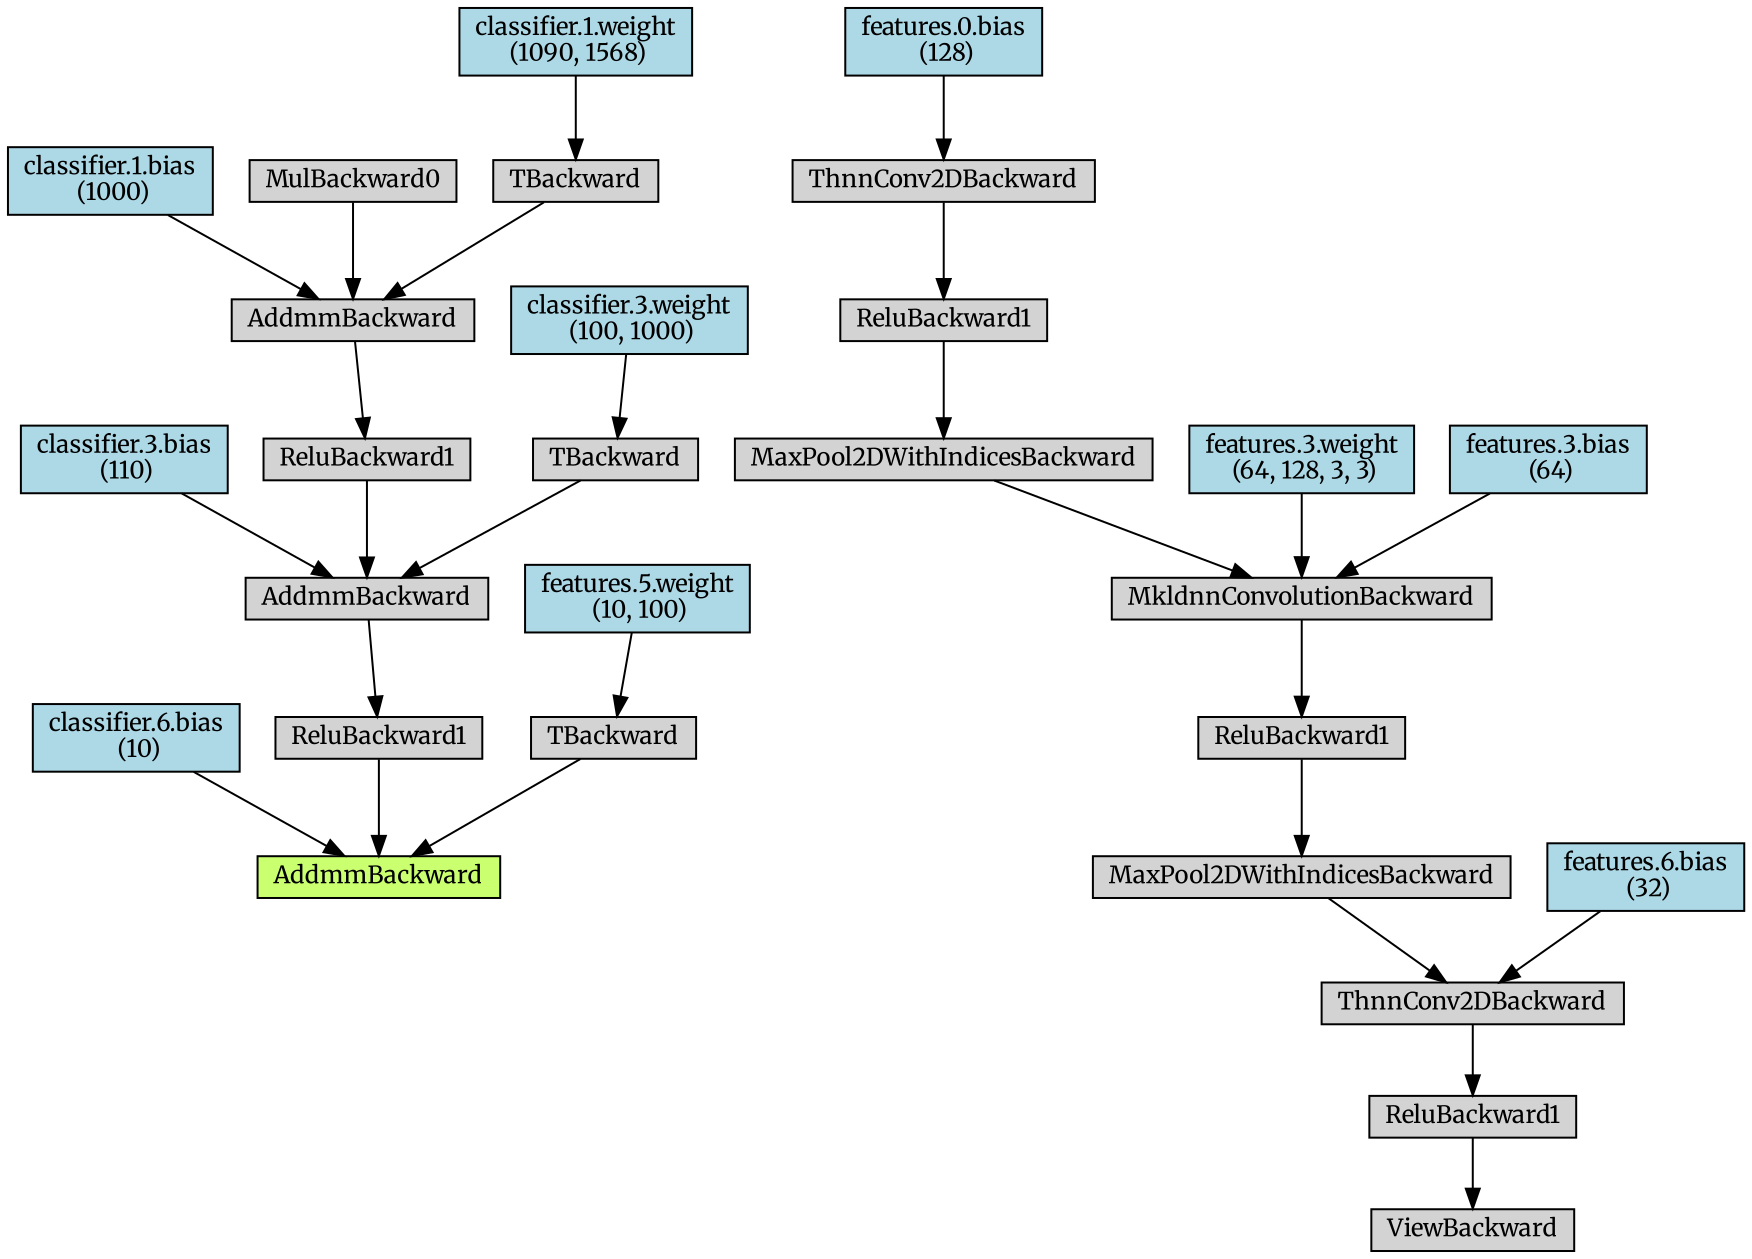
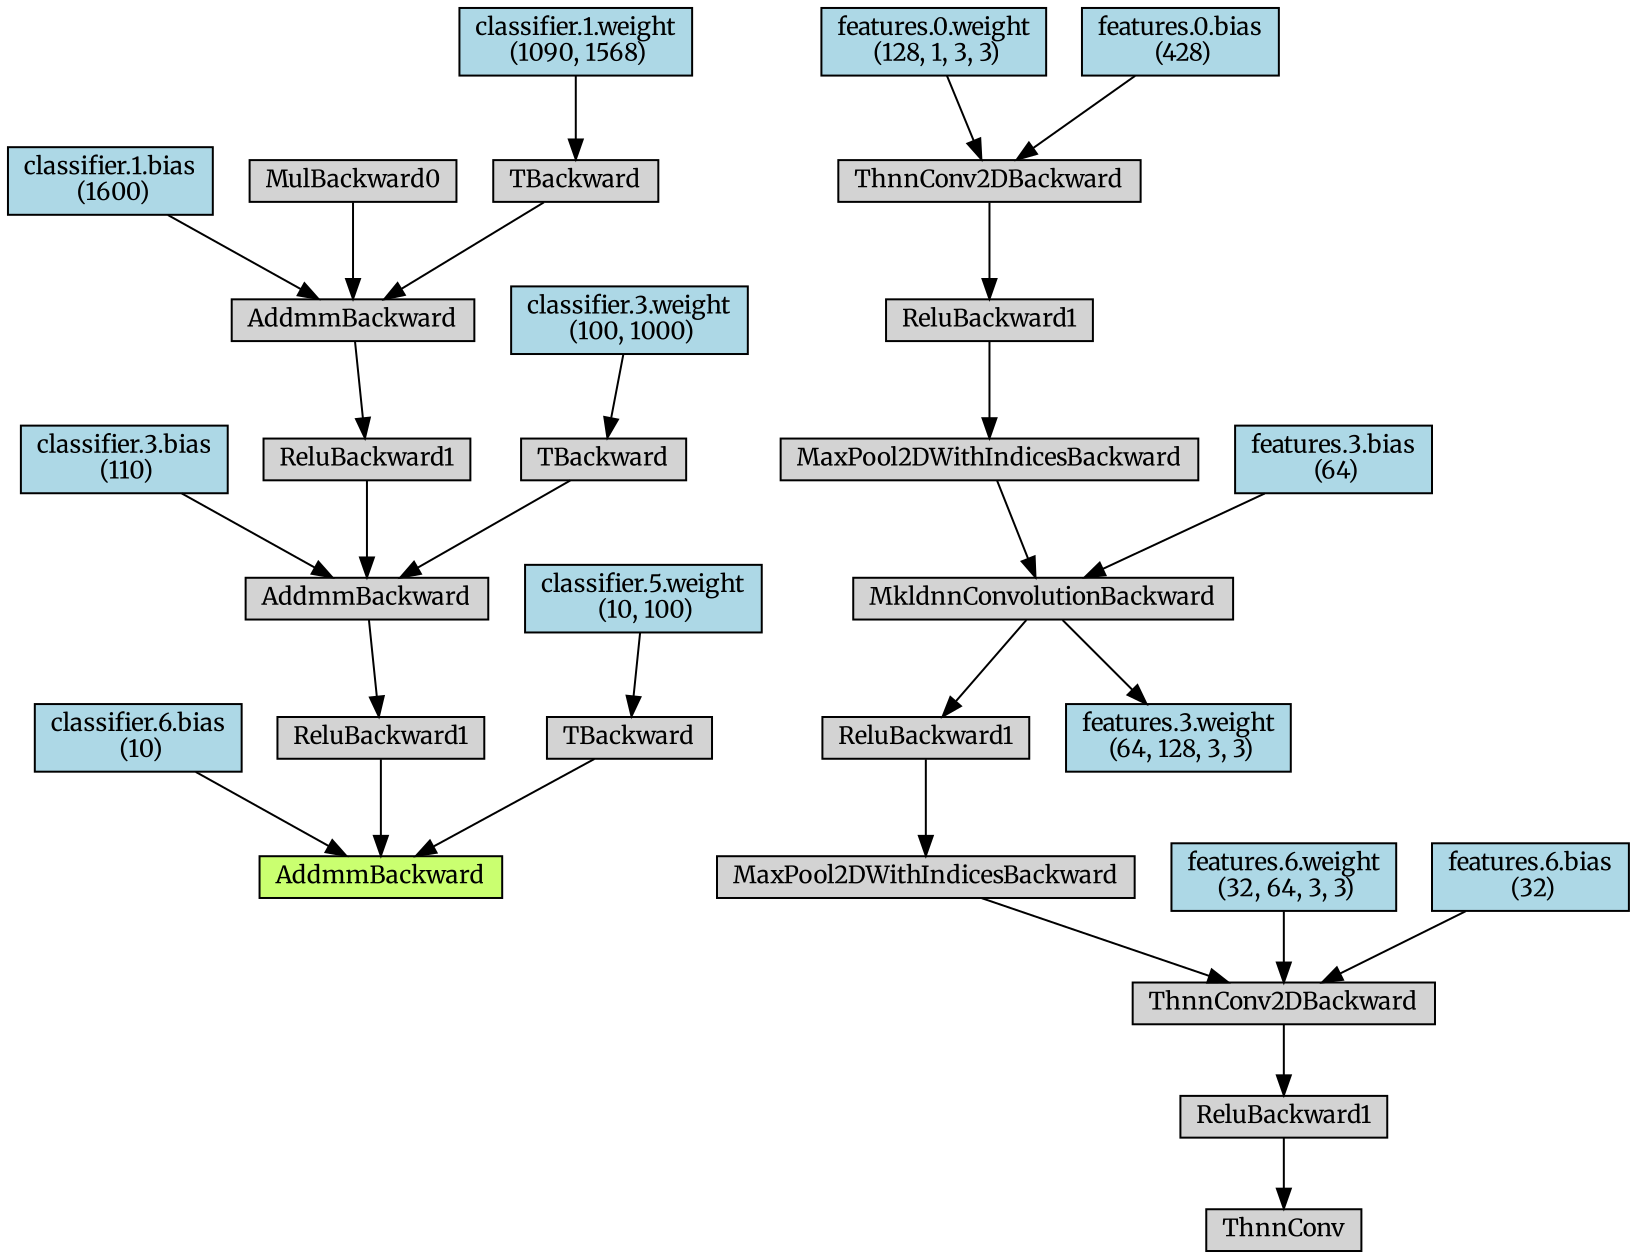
  digraph {
    fontname=Merriweather
    node [align=left fontname=Merriweather fontsize=12 ranksep=0.1 shape=box style=filled]
    edge [fontname=Merriweather]
    n1 [fillcolor=darkolivegreen1 height=0.2 label=AddmmBackward]
    n2 [fillcolor=lightblue height=0.2 label="classifier.6.bias\n (10)"]
    n3 [height=0.2 label=ReluBackward1]
    n4 [height=0.2 label=AddmmBackward]
    n5 [fillcolor=lightblue height=0.2 label="classifier.3.bias\n (110)"]
    n6 [height=0.2 label=ReluBackward1]
    n7 [height=0.2 label=AddmmBackward]
-   n8 [fillcolor=lightblue height=0.2 label="classifier.1.bias\n (1000)"]
+   n8 [fillcolor=lightblue height=0.2 label="classifier.1.bias\n (1600)"]
    n9 [height=0.2 label=MulBackward0]
-   n10 [height=0.2 label=ViewBackward]
+   n10 [height=0.2 label=ThnnConv]
    n11 [height=0.2 label=ReluBackward1]
    n12 [height=0.2 label=ThnnConv2DBackward]
    n13 [height=0.2 label=MaxPool2DWithIndicesBackward]
    n14 [height=0.2 label=ReluBackward1]
    n15 [height=0.2 label=MkldnnConvolutionBackward]
    n16 [height=0.2 label=MaxPool2DWithIndicesBackward]
    n17 [height=0.2 label=ReluBackward1]
    n18 [height=0.2 label=ThnnConv2DBackward]
-   n20 [fillcolor=lightblue height=0.2 label="features.0.bias\n (128)"]
+   n19 [fillcolor=lightblue height=0.2 label="features.0.weight\n (128, 1, 3, 3)"]
+   n20 [fillcolor=lightblue height=0.2 label="features.0.bias\n (428)"]
    n21 [fillcolor=lightblue height=0.2 label="features.3.weight\n (64, 128, 3, 3)"]
    n22 [fillcolor=lightblue height=0.2 label="features.3.bias\n (64)"]
+   n23 [fillcolor=lightblue height=0.2 label="features.6.weight\n (32, 64, 3, 3)"]
    n24 [fillcolor=lightblue height=0.2 label="features.6.bias\n (32)"]
    n25 [height=0.2 label=TBackward]
    n26 [fillcolor=lightblue height=0.2 label="classifier.1.weight\n (1090, 1568)"]
    n27 [height=0.2 label=TBackward]
    n28 [fillcolor=lightblue height=0.2 label="classifier.3.weight\n (100, 1000)"]
    n29 [height=0.2 label=TBackward]
-   n30 [fillcolor=lightblue height=0.2 label="features.5.weight\n (10, 100)"]
+   n30 [fillcolor=lightblue height=0.2 label="classifier.5.weight\n (10, 100)"]
    n2 -> n1
    n3 -> n1
    n4 -> n3
    n5 -> n4
    n6 -> n4
    n7 -> n6
    n8 -> n7
    n9 -> n7
    n11 -> n10
    n12 -> n11
    n13 -> n12
    n14 -> n13
    n15 -> n14
    n16 -> n15
    n17 -> n16
    n18 -> n17
+   n19 -> n18
    n20 -> n18
-   n21 -> n15
+   n15 -> n21
    n22 -> n15
+   n23 -> n12
    n24 -> n12
    n25 -> n7
    n26 -> n25
    n27 -> n4
    n28 -> n27
    n29 -> n1
    n30 -> n29
  }
